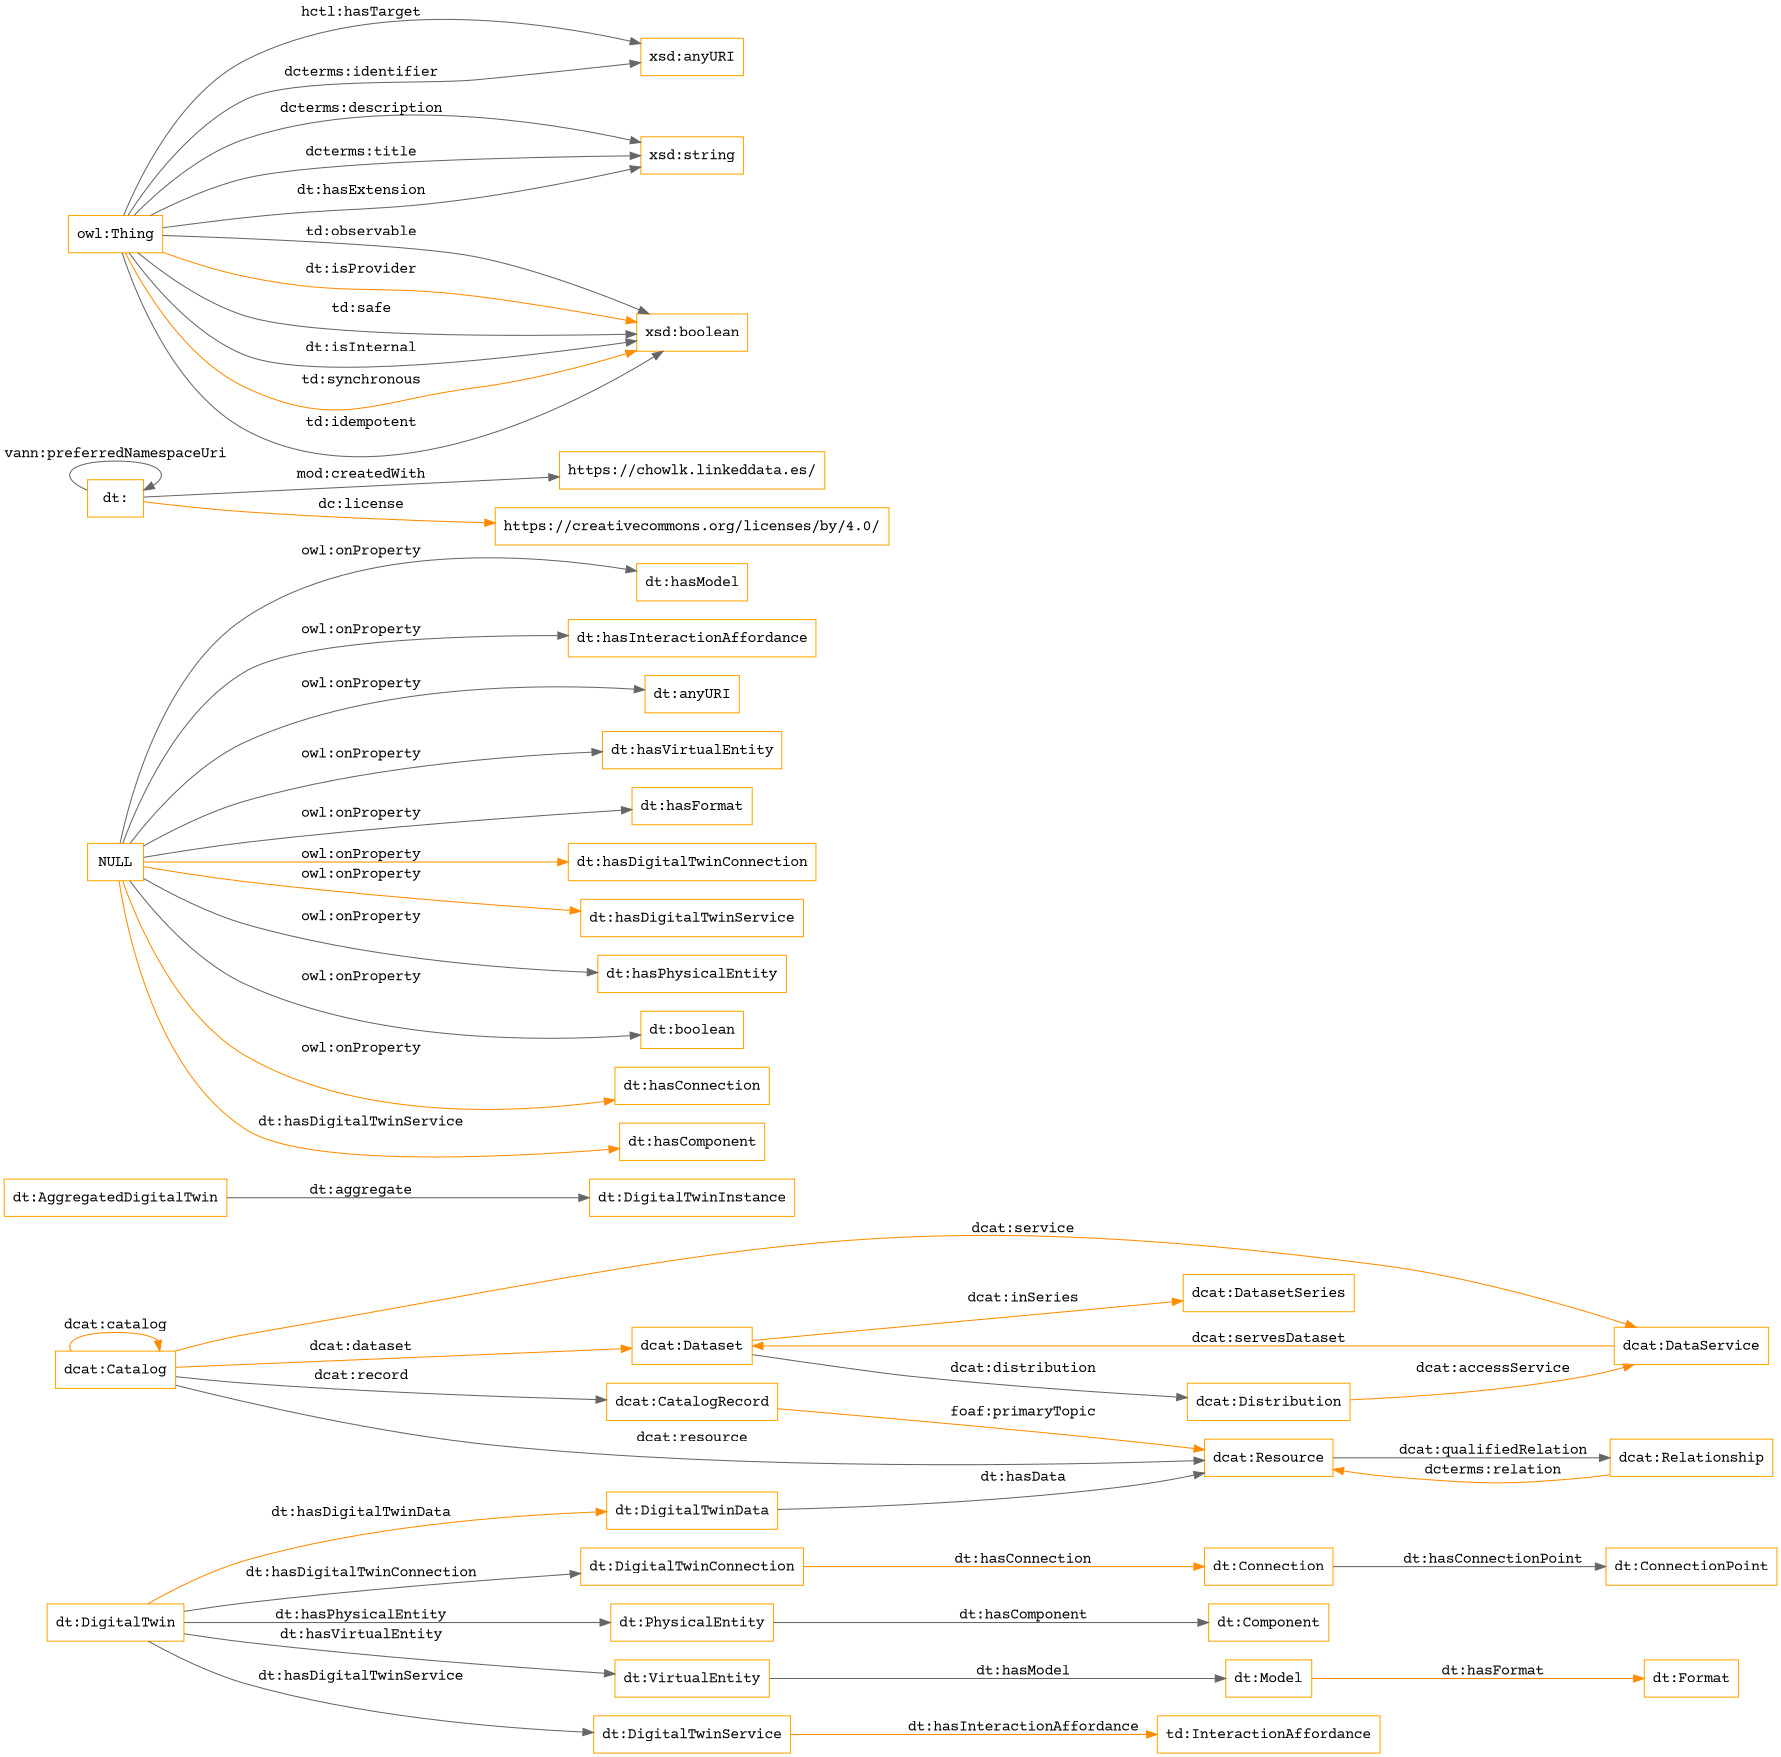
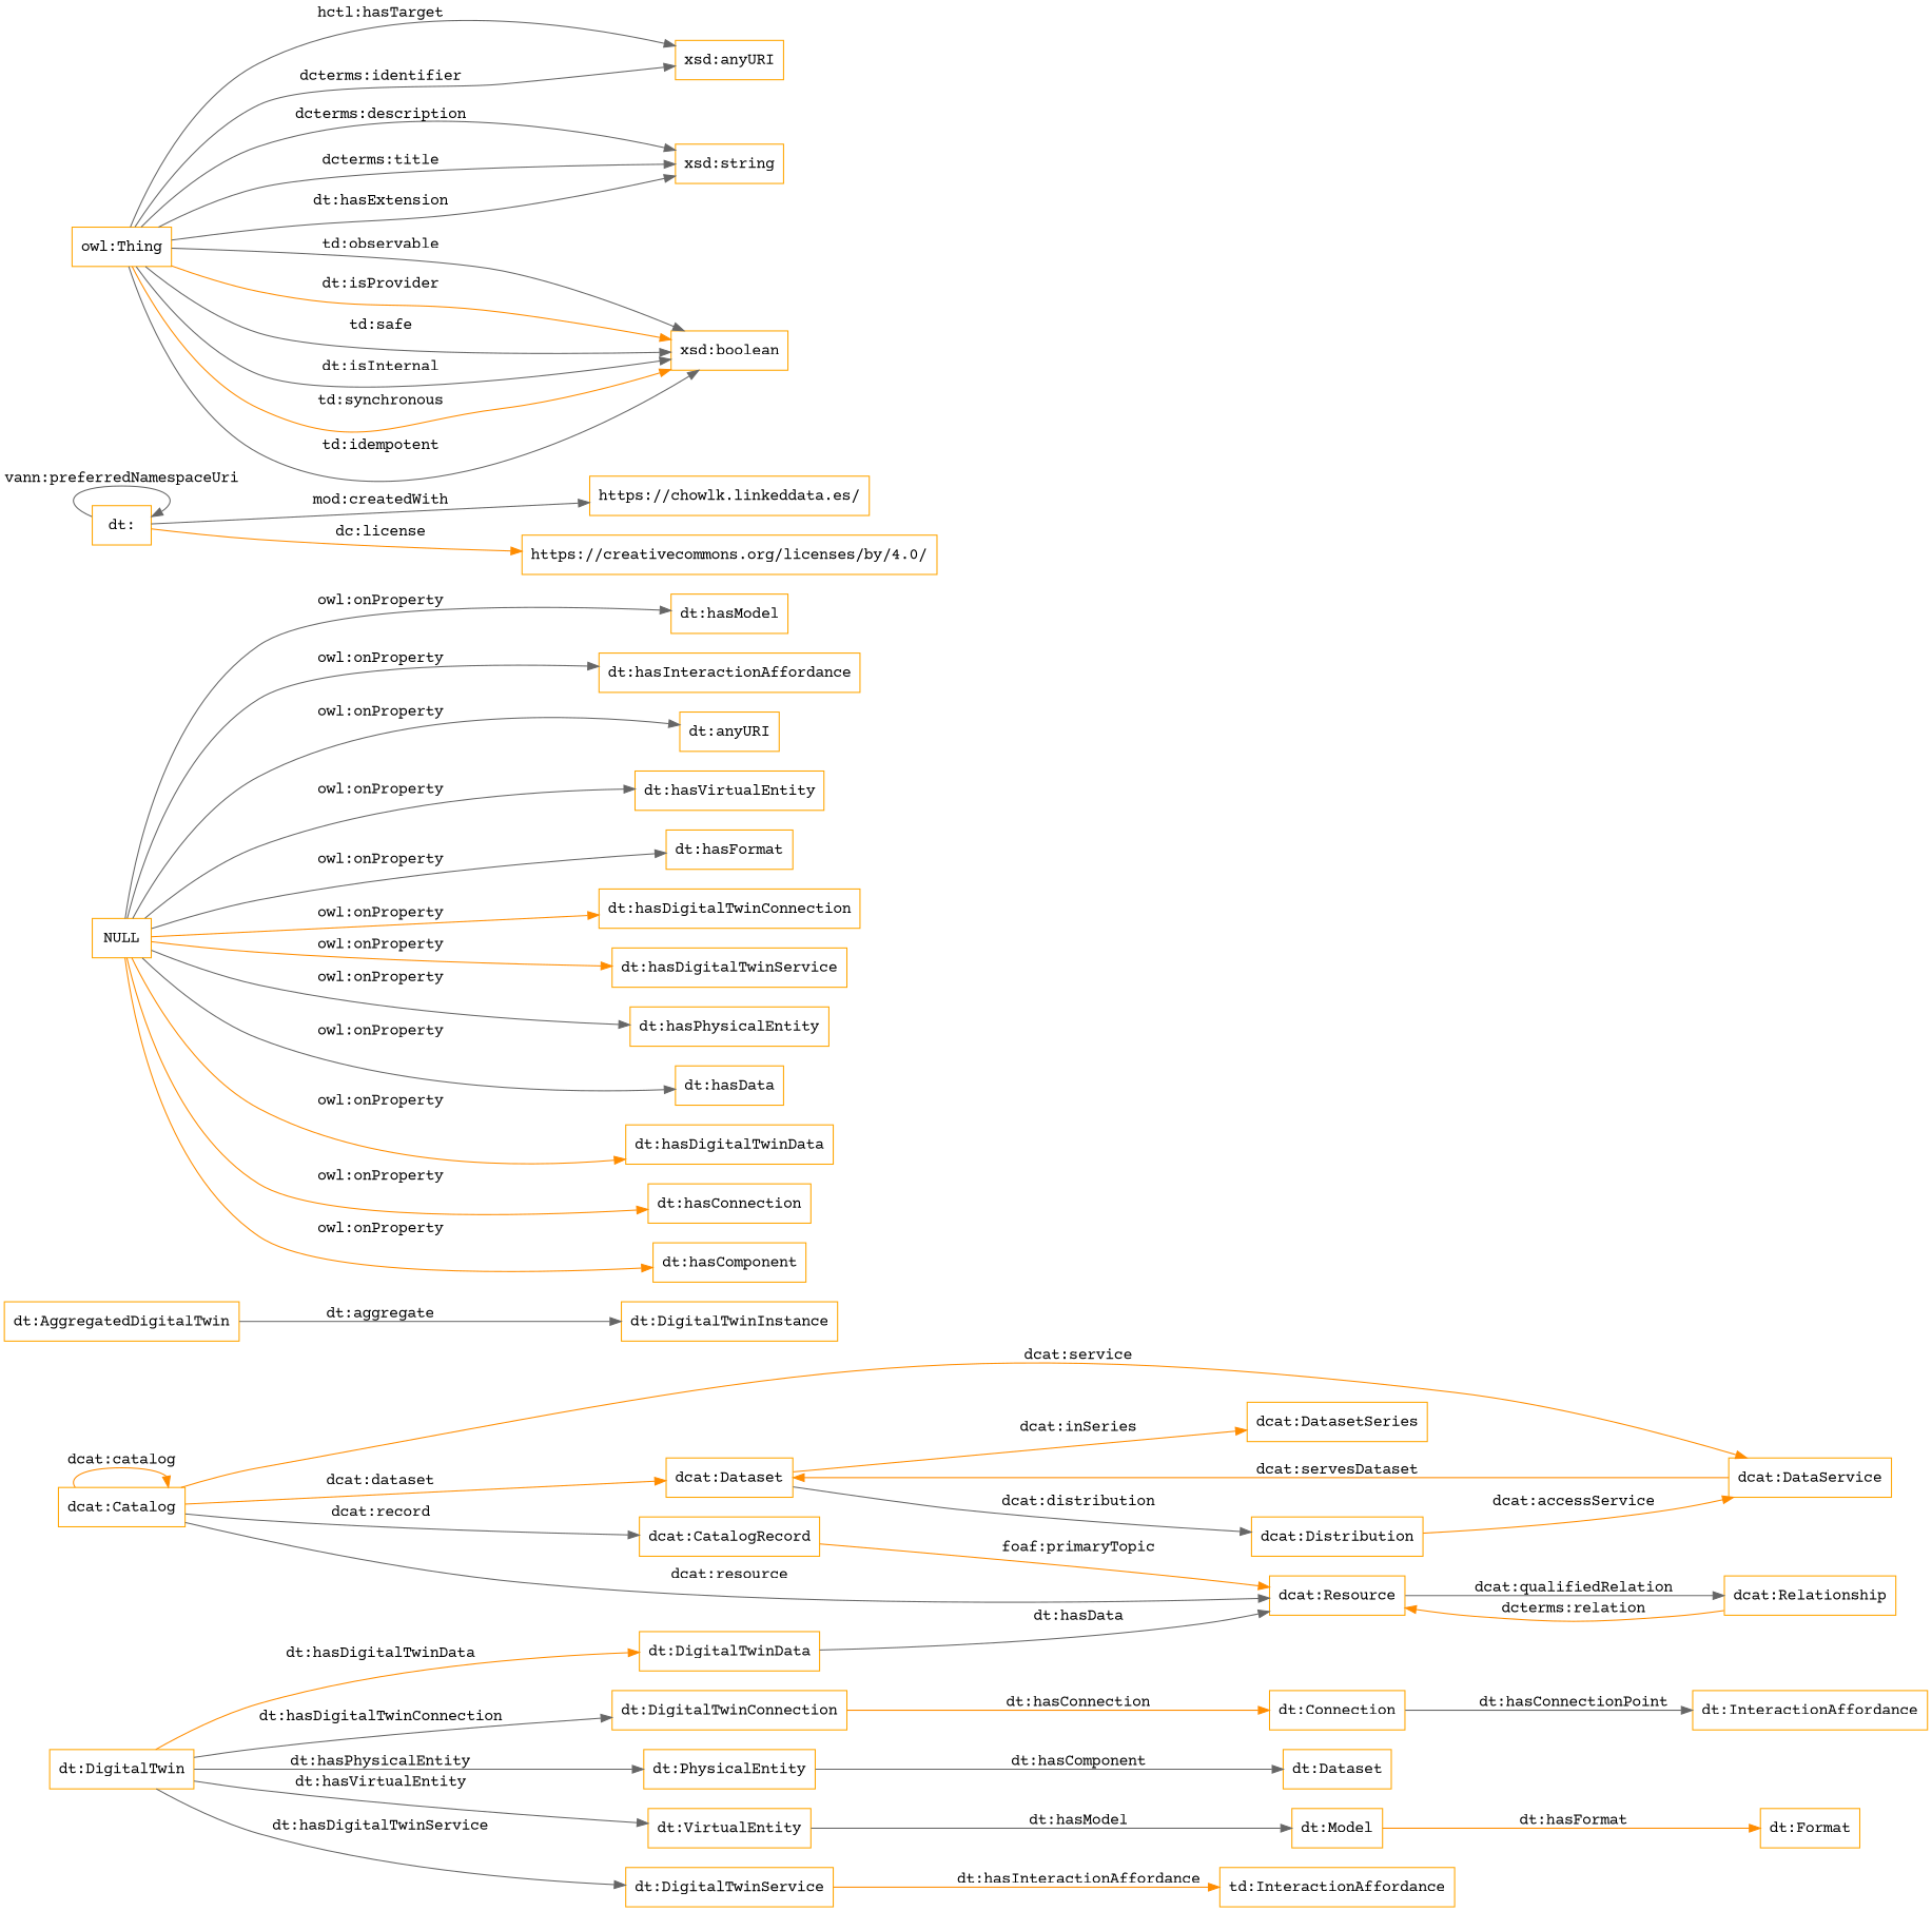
  digraph {
    fontname="Courier Prime"
    rankdir=LR
    node [color=orange fontname="Courier Prime" shape=rectangle]
    edge [color=gray40 fontname="Courier Prime"]
    "dcat:Dataset"
    "dcat:DatasetSeries"
    "dcat:Distribution"
    "dcat:DataService"
    "dt:Connection"
-   "dt:ConnectionPoint"
+   "dt:ConnectionPoint" [label="dt:InteractionAffordance"]
    "dt:AggregatedDigitalTwin"
    "dt:DigitalTwinInstance"
    "dt:DigitalTwinService"
    "td:InteractionAffordance"
    "dt:DigitalTwinConnection"
    "dt:DigitalTwin"
    "dt:PhysicalEntity"
    "dt:VirtualEntity"
    "dt:DigitalTwinData"
-   "dt:Component"
+   "dt:Component" [label="dt:Dataset"]
    "dt:Model"
    "dcat:Resource"
    "dcat:CatalogRecord"
    "dcat:Relationship"
    "dcat:Catalog"
    "dt:Format"
    NULL
    "dt:hasModel"
    "dt:hasInteractionAffordance"
    n26 [label="dt:anyURI"]
    "dt:hasVirtualEntity"
    "dt:hasFormat"
    "dt:hasDigitalTwinConnection"
    "dt:hasDigitalTwinService"
    "dt:hasPhysicalEntity"
-   "dt:hasData" [label="dt:boolean"]
+   "dt:hasData"
+   "dt:hasDigitalTwinData"
    "dt:hasConnection"
    "dt:hasComponent"
    "dt:"
    "https://chowlk.linkeddata.es/"
    "https://creativecommons.org/licenses/by/4.0/"
    "owl:Thing"
    "xsd:anyURI"
    "xsd:string"
    "xsd:boolean"
    "dcat:Dataset" -> "dcat:DatasetSeries" [color=darkorange label="dcat:inSeries"]
    "dcat:Dataset" -> "dcat:Distribution" [label="dcat:distribution"]
    "dcat:Distribution" -> "dcat:DataService" [color=darkorange label="dcat:accessService"]
    "dcat:DataService" -> "dcat:Dataset" [color=darkorange label="dcat:servesDataset"]
    "dt:Connection" -> "dt:ConnectionPoint" [label="dt:hasConnectionPoint"]
    "dt:AggregatedDigitalTwin" -> "dt:DigitalTwinInstance" [label="dt:aggregate"]
    "dt:DigitalTwinService" -> "td:InteractionAffordance" [color=darkorange label="dt:hasInteractionAffordance"]
    "dt:DigitalTwinConnection" -> "dt:Connection" [color=darkorange label="dt:hasConnection"]
    "dt:DigitalTwin" -> "dt:DigitalTwinService" [label="dt:hasDigitalTwinService"]
    "dt:DigitalTwin" -> "dt:DigitalTwinConnection" [label="dt:hasDigitalTwinConnection"]
    "dt:DigitalTwin" -> "dt:PhysicalEntity" [label="dt:hasPhysicalEntity"]
    "dt:DigitalTwin" -> "dt:VirtualEntity" [label="dt:hasVirtualEntity"]
    "dt:DigitalTwin" -> "dt:DigitalTwinData" [color=darkorange label="dt:hasDigitalTwinData"]
    "dt:PhysicalEntity" -> "dt:Component" [label="dt:hasComponent"]
    "dt:VirtualEntity" -> "dt:Model" [label="dt:hasModel"]
    "dt:DigitalTwinData" -> "dcat:Resource" [label="dt:hasData"]
    "dt:Model" -> "dt:Format" [color=darkorange label="dt:hasFormat"]
    "dcat:Resource" -> "dcat:Relationship" [label="dcat:qualifiedRelation"]
    "dcat:CatalogRecord" -> "dcat:Resource" [color=darkorange label="foaf:primaryTopic"]
    "dcat:Relationship" -> "dcat:Resource" [color=darkorange label="dcterms:relation"]
    "dcat:Catalog" -> "dcat:Dataset" [color=darkorange label="dcat:dataset"]
    "dcat:Catalog" -> "dcat:DataService" [color=darkorange label="dcat:service"]
    "dcat:Catalog" -> "dcat:Resource" [label="dcat:resource"]
    "dcat:Catalog" -> "dcat:CatalogRecord" [label="dcat:record"]
    "dcat:Catalog" -> "dcat:Catalog" [color=darkorange label="dcat:catalog"]
    NULL -> "dt:hasModel" [label="owl:onProperty"]
    NULL -> "dt:hasInteractionAffordance" [label="owl:onProperty"]
    NULL -> n26 [label="owl:onProperty"]
    NULL -> "dt:hasVirtualEntity" [label="owl:onProperty"]
    NULL -> "dt:hasFormat" [label="owl:onProperty"]
    NULL -> "dt:hasDigitalTwinConnection" [color=darkorange label="owl:onProperty"]
    NULL -> "dt:hasDigitalTwinService" [color=darkorange label="owl:onProperty"]
    NULL -> "dt:hasPhysicalEntity" [label="owl:onProperty"]
    NULL -> "dt:hasData" [label="owl:onProperty"]
+   NULL -> "dt:hasDigitalTwinData" [color=darkorange label="owl:onProperty"]
    NULL -> "dt:hasConnection" [color=darkorange label="owl:onProperty"]
-   NULL -> "dt:hasComponent" [color=darkorange label="dt:hasDigitalTwinService"]
+   NULL -> "dt:hasComponent" [color=darkorange label="owl:onProperty"]
    "dt:" -> "dt:" [label="vann:preferredNamespaceUri"]
    "dt:" -> "https://chowlk.linkeddata.es/" [label="mod:createdWith"]
    "dt:" -> "https://creativecommons.org/licenses/by/4.0/" [color=darkorange label="dc:license"]
    "owl:Thing" -> "xsd:anyURI" [label="hctl:hasTarget"]
    "owl:Thing" -> "xsd:anyURI" [label="dcterms:identifier"]
    "owl:Thing" -> "xsd:string" [label="dcterms:description"]
    "owl:Thing" -> "xsd:string" [label="dcterms:title"]
    "owl:Thing" -> "xsd:string" [label="dt:hasExtension"]
    "owl:Thing" -> "xsd:boolean" [label="td:observable"]
    "owl:Thing" -> "xsd:boolean" [color=darkorange label="dt:isProvider"]
    "owl:Thing" -> "xsd:boolean" [label="td:safe"]
    "owl:Thing" -> "xsd:boolean" [label="dt:isInternal"]
    "owl:Thing" -> "xsd:boolean" [color=darkorange label="td:synchronous"]
    "owl:Thing" -> "xsd:boolean" [label="td:idempotent"]
  }
